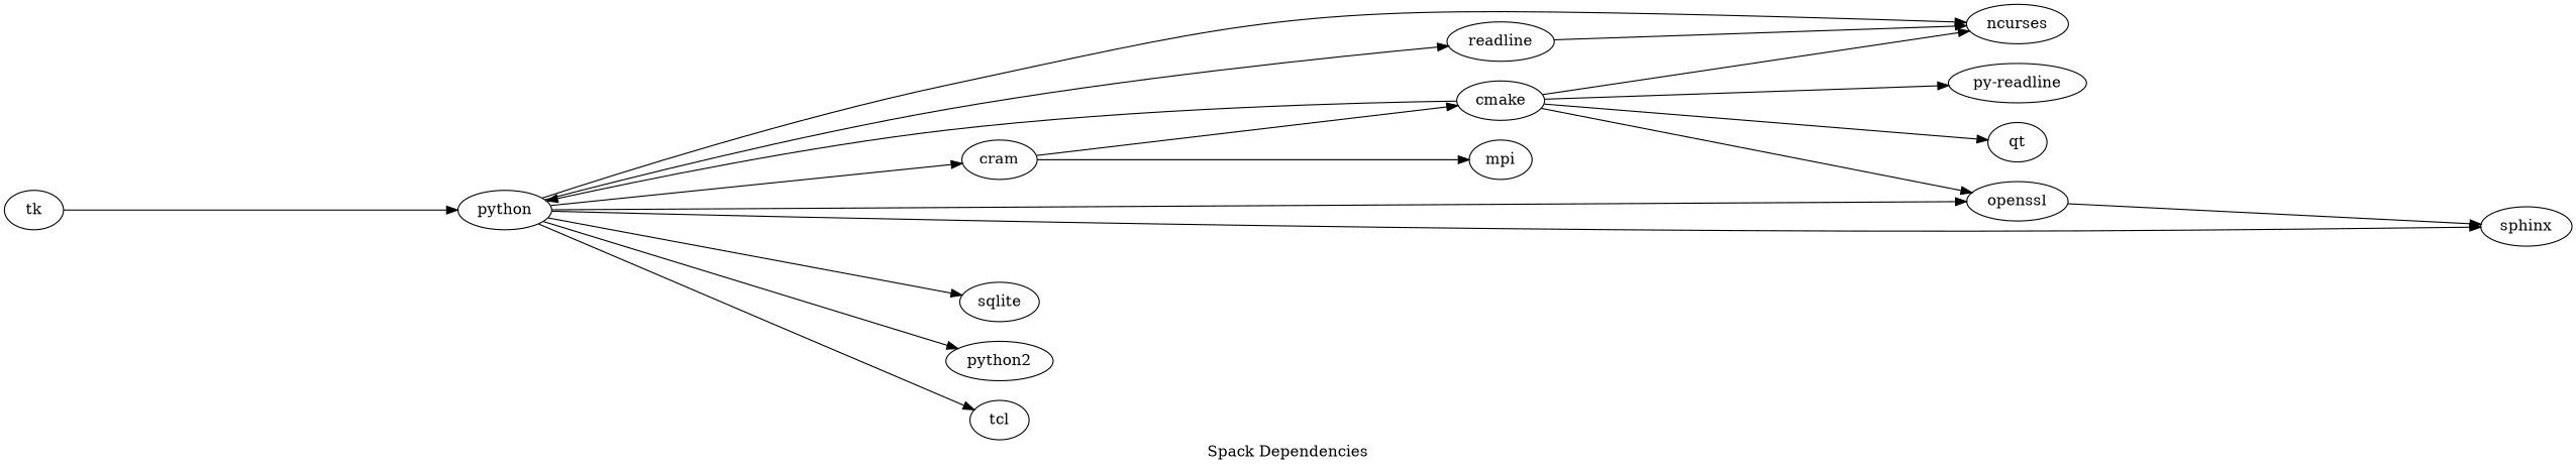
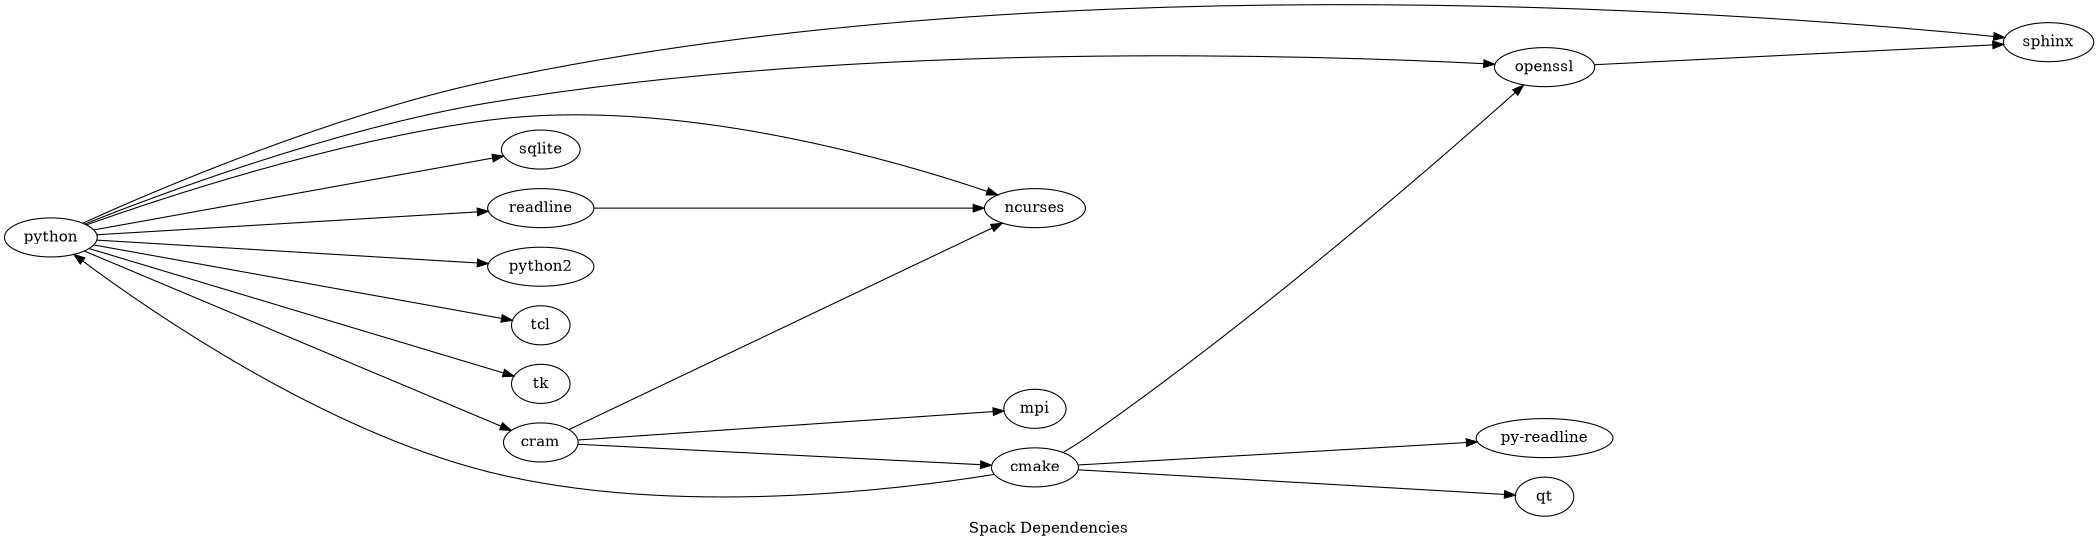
  digraph {
    label="Spack Dependencies"
    labelloc=b
    rankdir=LR
    ranksep=5
    n1 [label=ncurses]
    n2 [label=openssl]
    n3 [label=sphinx]
    n4 [label=python]
    n5 [label=sqlite]
    n6 [label=readline]
    n7 [label=python2]
    tcl
    tk
    n10 [label=cram]
    n11 [label=cmake]
    n12 [label="py-readline"]
    qt
    n14 [label=mpi]
    n2 -> n3
    n4 -> n1
    n4 -> n2
    n4 -> n3
    n4 -> n5
    n4 -> n6
    n4 -> n7
    n4 -> tcl
-   tk -> n4
+   n4 -> tk
    n4 -> n10
    n6 -> n1
    n10 -> n11
    n10 -> n14
-   n11 -> n1
+   n10 -> n1
    n11 -> n2
    n11 -> n4
    n11 -> n12
    n11 -> qt
  }
